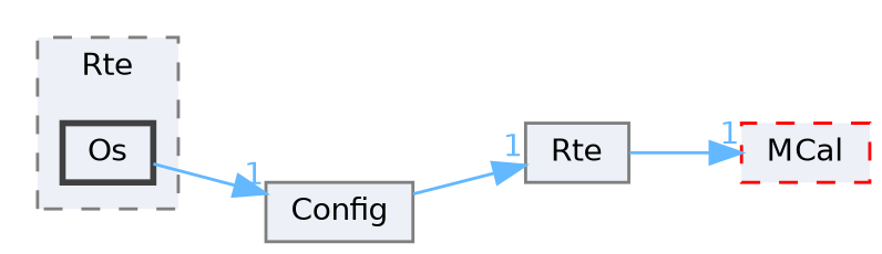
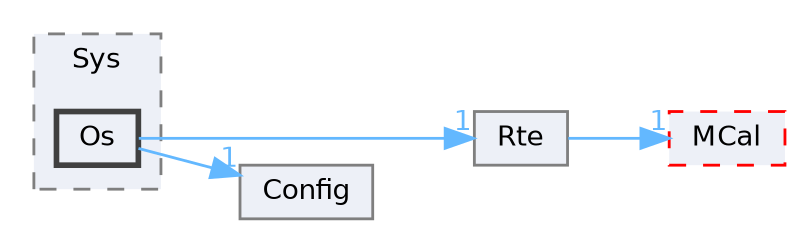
  digraph {
    compound=true
    rankdir=LR
    node [color=grey50 fillcolor="#edf0f7" fontname=Helvetica fontsize=10 shape=box style=filled]
    edge [color=steelblue1 fontcolor=steelblue1 fontname=Helvetica fontsize=10 headlabel=1 labeldistance=1.5 labelfontname=Helvetica labelfontsize=10]
    n1 [color=grey25 height=0.2 label=Os style="filled,bold" width=0.4]
    n2 [height=0.2 label=Rte width=0.4]
    n3 [height=0.2 label=Config width=0.4]
    n4 [color=red height=0.2 label=MCal style="filled,dashed" width=0.4]
    subgraph cluster_1 {
      bgcolor="#edf0f7"
      fontname=Helvetica
      fontsize=10
-     label=Rte
+     label=Sys
      pencolor=grey50
      style="filled,dashed"
      n1
    }
-   n3 -> n2
+   n1 -> n2
    n1 -> n3
    n2 -> n4
  }
